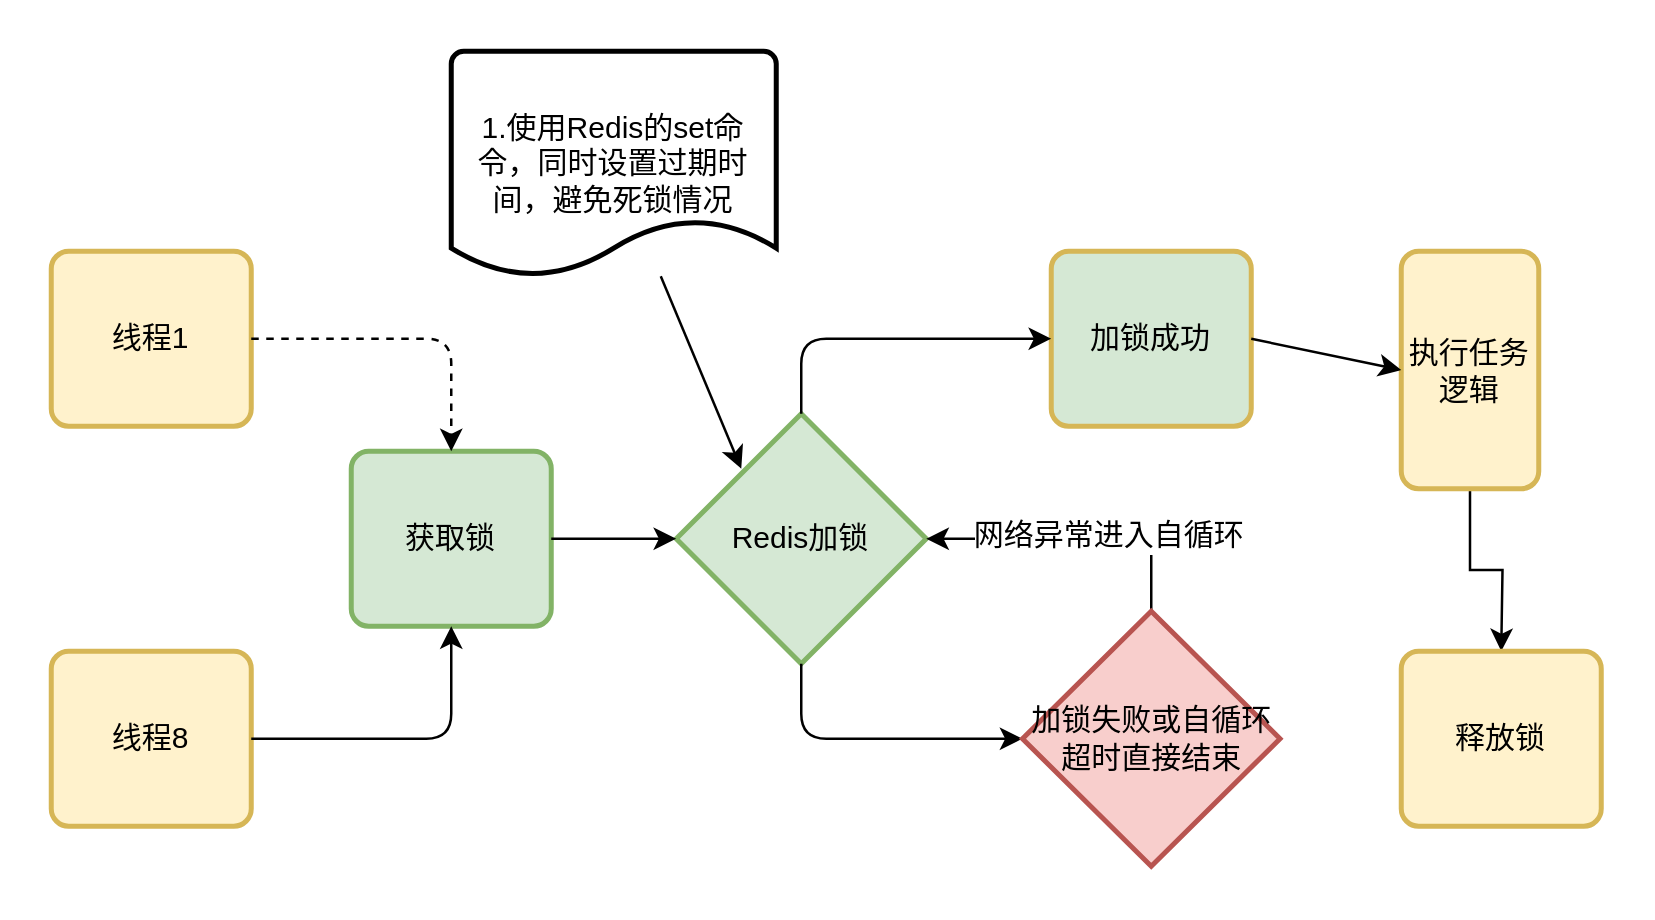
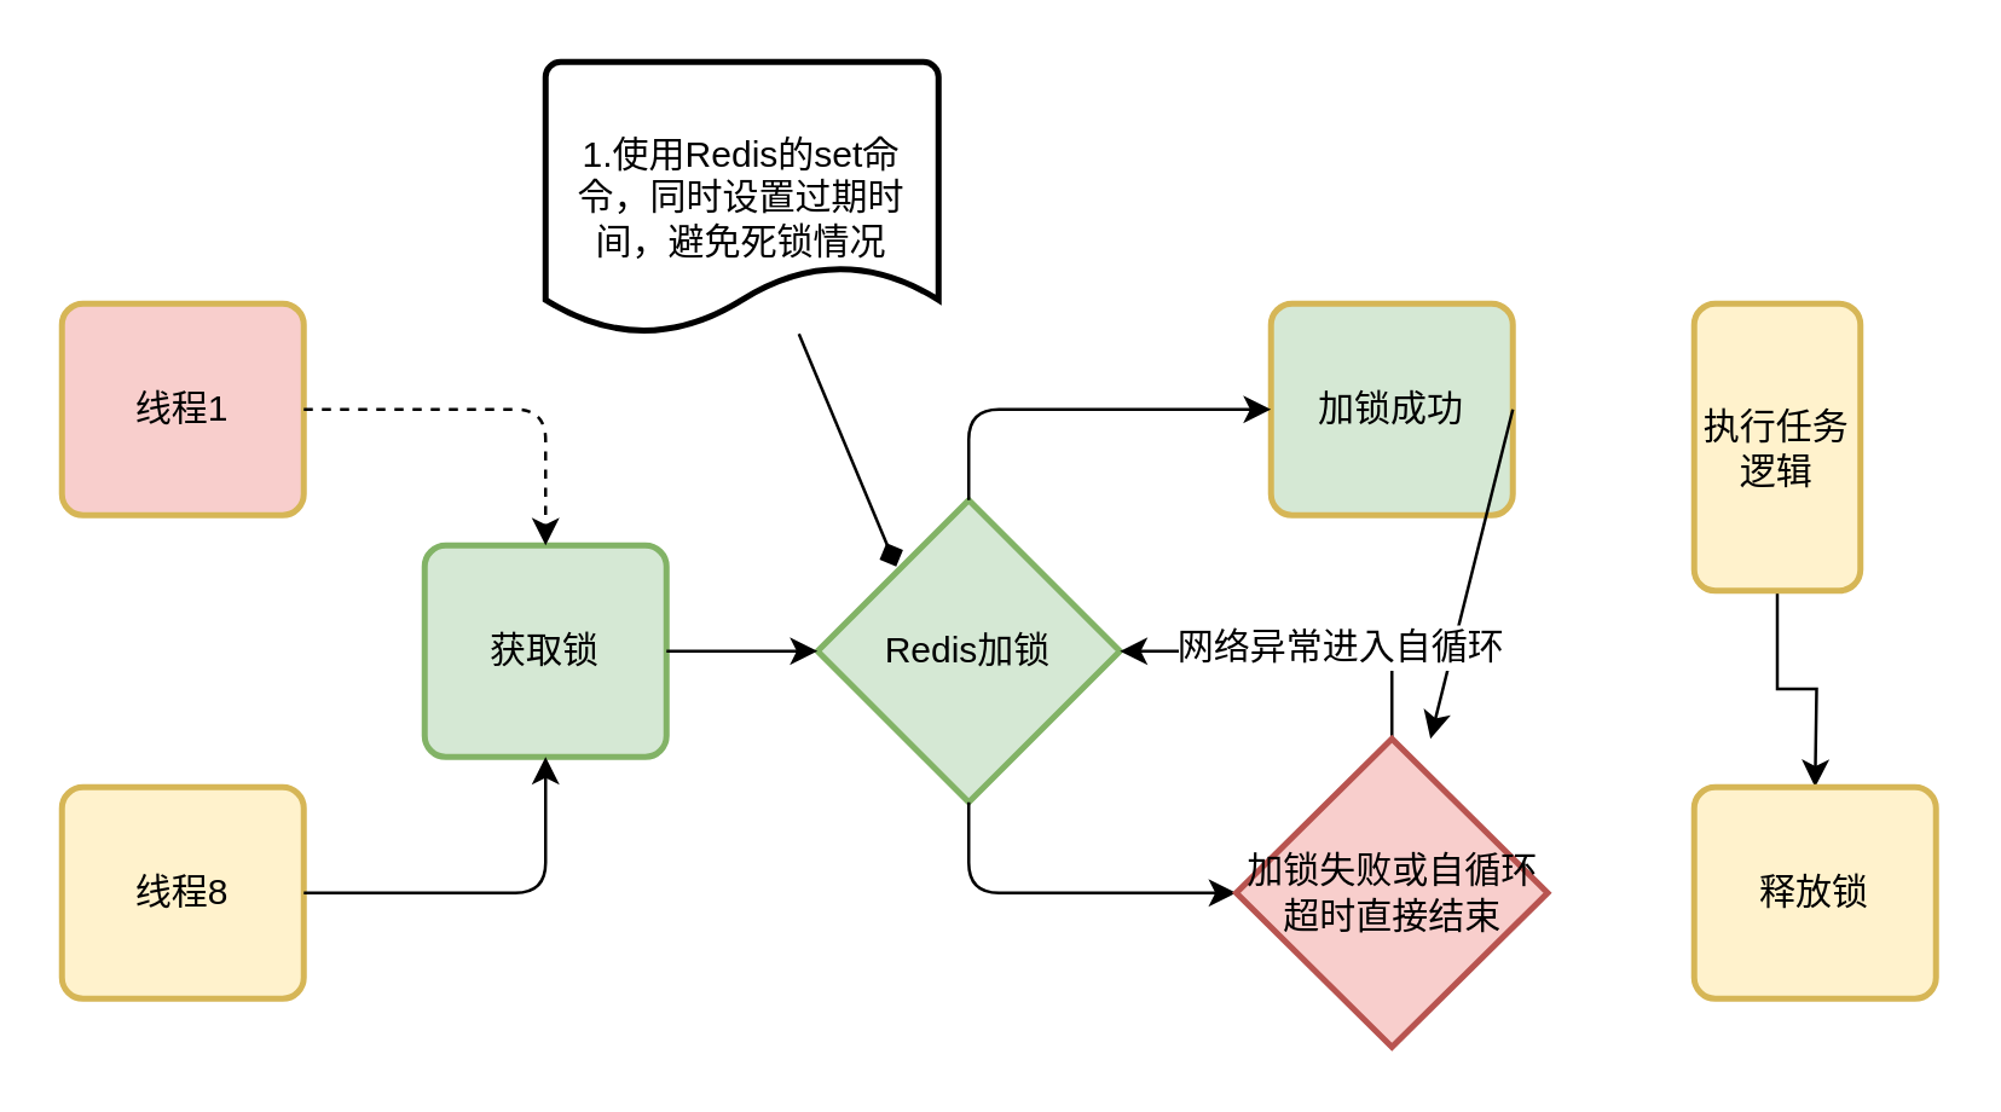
  <mxCell id="0" />
  <mxCell id="1" parent="0" />
- <mxCell id="2" value="线程1" style="rounded=1;whiteSpace=wrap;html=1;absoluteArcSize=1;arcSize=14;strokeWidth=2;fillColor=#fff2cc;strokeColor=#d6b656;" vertex="1" parent="1"><mxGeometry x="20" y="100" width="80" height="70" as="geometry" /></mxCell>
+ <mxCell id="2" value="线程1" style="rounded=1;whiteSpace=wrap;html=1;absoluteArcSize=1;arcSize=14;strokeWidth=2;fillColor=#f8cecc;strokeColor=#d6b656;" vertex="1" parent="1"><mxGeometry x="20" y="100" width="80" height="70" as="geometry" /></mxCell>
  <mxCell id="3" value="线程8" style="rounded=1;whiteSpace=wrap;html=1;absoluteArcSize=1;arcSize=14;strokeWidth=2;fillColor=#fff2cc;strokeColor=#d6b656;" vertex="1" parent="1"><mxGeometry x="20" y="260" width="80" height="70" as="geometry" /></mxCell>
  <mxCell id="4" value="获取锁" style="rounded=1;whiteSpace=wrap;html=1;absoluteArcSize=1;arcSize=14;strokeWidth=2;fillColor=#d5e8d4;strokeColor=#82b366;" vertex="1" parent="1"><mxGeometry x="140" y="180" width="80" height="70" as="geometry" /></mxCell>
  <mxCell id="5" value="" style="endArrow=classic;html=1;exitX=1;exitY=0.5;exitDx=0;exitDy=0;edgeStyle=orthogonalEdgeStyle;dashed=1;" edge="1" parent="1" source="2" target="4"><mxGeometry width="50" height="50" relative="1" as="geometry"><mxPoint x="370" y="290" as="sourcePoint" /><mxPoint x="260" y="150" as="targetPoint" /></mxGeometry></mxCell>
  <mxCell id="6" value="" style="endArrow=classic;html=1;exitX=1;exitY=0.5;exitDx=0;exitDy=0;edgeStyle=orthogonalEdgeStyle;entryX=0.5;entryY=1;entryDx=0;entryDy=0;" edge="1" parent="1" source="3" target="4"><mxGeometry width="50" height="50" relative="1" as="geometry"><mxPoint x="110" y="145" as="sourcePoint" /><mxPoint x="190" y="190" as="targetPoint" /></mxGeometry></mxCell>
  <mxCell id="7" value="Redis加锁" style="strokeWidth=2;html=1;shape=mxgraph.flowchart.decision;whiteSpace=wrap;fillColor=#d5e8d4;strokeColor=#82b366;" vertex="1" parent="1"><mxGeometry x="270" y="165" width="100" height="100" as="geometry" /></mxCell>
  <mxCell id="8" value="加锁成功" style="rounded=1;whiteSpace=wrap;html=1;absoluteArcSize=1;arcSize=14;strokeWidth=2;fillColor=#d5e8d4;strokeColor=#d6b656;" vertex="1" parent="1"><mxGeometry x="420" y="100" width="80" height="70" as="geometry" /></mxCell>
  <mxCell id="9" value="" style="endArrow=classic;html=1;exitX=1;exitY=0.5;exitDx=0;exitDy=0;entryX=0;entryY=0.5;entryDx=0;entryDy=0;entryPerimeter=0;" edge="1" parent="1" source="4" target="7"><mxGeometry width="50" height="50" relative="1" as="geometry"><mxPoint x="370" y="280" as="sourcePoint" /><mxPoint x="420" y="230" as="targetPoint" /></mxGeometry></mxCell>
  <mxCell id="10" value="" style="endArrow=classic;html=1;exitX=0.5;exitY=1;exitDx=0;exitDy=0;exitPerimeter=0;edgeStyle=orthogonalEdgeStyle;entryX=0;entryY=0.5;entryDx=0;entryDy=0;entryPerimeter=0;" edge="1" parent="1" source="7" target="20"><mxGeometry width="50" height="50" relative="1" as="geometry"><mxPoint x="370" y="280" as="sourcePoint" /><mxPoint x="420" y="295" as="targetPoint" /></mxGeometry></mxCell>
  <mxCell id="11" value="" style="endArrow=classic;html=1;exitX=0.5;exitY=0;exitDx=0;exitDy=0;exitPerimeter=0;edgeStyle=orthogonalEdgeStyle;entryX=0;entryY=0.5;entryDx=0;entryDy=0;" edge="1" parent="1" source="7" target="8"><mxGeometry width="50" height="50" relative="1" as="geometry"><mxPoint x="330" y="275" as="sourcePoint" /><mxPoint x="430" y="305" as="targetPoint" /></mxGeometry></mxCell>
  <mxCell id="12" style="edgeStyle=orthogonalEdgeStyle;rounded=0;orthogonalLoop=1;jettySize=auto;html=1;exitX=0.5;exitY=1;exitDx=0;exitDy=0;" edge="1" parent="1" source="13"><mxGeometry relative="1" as="geometry"><mxPoint x="600" y="260" as="targetPoint" /></mxGeometry></mxCell>
  <mxCell id="13" value="执行任务逻辑" style="rounded=1;whiteSpace=wrap;html=1;absoluteArcSize=1;arcSize=14;strokeWidth=2;fillColor=#fff2cc;strokeColor=#d6b656;" vertex="1" parent="1"><mxGeometry x="560" y="100" width="55" height="95" as="geometry" /></mxCell>
- <mxCell id="14" value="" style="endArrow=classic;html=1;entryX=0;entryY=0.5;entryDx=0;entryDy=0;exitX=1;exitY=0.5;exitDx=0;exitDy=0;" edge="1" parent="1" source="8" target="13"><mxGeometry width="50" height="50" relative="1" as="geometry"><mxPoint x="370" y="270" as="sourcePoint" /><mxPoint x="420" y="220" as="targetPoint" /></mxGeometry></mxCell>
+ <mxCell id="14" value="" style="endArrow=classic;html=1;exitX=1;exitY=0.5;exitDx=0;exitDy=0;" edge="1" parent="1" source="8" target="20"><mxGeometry width="50" height="50" relative="1" as="geometry"><mxPoint x="370" y="270" as="sourcePoint" /><mxPoint x="420" y="220" as="targetPoint" /></mxGeometry></mxCell>
  <mxCell id="15" value="释放锁" style="rounded=1;whiteSpace=wrap;html=1;absoluteArcSize=1;arcSize=14;strokeWidth=2;fillColor=#fff2cc;strokeColor=#d6b656;" vertex="1" parent="1"><mxGeometry x="560" y="260" width="80" height="70" as="geometry" /></mxCell>
  <mxCell id="16" value="1.使用Redis的set命令，同时设置过期时间，避免死锁情况" style="strokeWidth=2;html=1;shape=mxgraph.flowchart.document2;whiteSpace=wrap;size=0.25;" vertex="1" parent="1"><mxGeometry x="180" y="20" width="130" height="90" as="geometry" /></mxCell>
- <mxCell id="17" value="" style="endArrow=classic;html=1;entryX=0.26;entryY=0.22;entryDx=0;entryDy=0;entryPerimeter=0;" edge="1" parent="1" source="16" target="7"><mxGeometry width="50" height="50" relative="1" as="geometry"><mxPoint x="370" y="270" as="sourcePoint" /><mxPoint x="420" y="220" as="targetPoint" /></mxGeometry></mxCell>
+ <mxCell id="17" value="" style="endArrow=diamond;html=1;entryX=0.26;entryY=0.22;entryDx=0;entryDy=0;entryPerimeter=0;" edge="1" parent="1" source="16" target="7"><mxGeometry width="50" height="50" relative="1" as="geometry"><mxPoint x="370" y="270" as="sourcePoint" /><mxPoint x="420" y="220" as="targetPoint" /></mxGeometry></mxCell>
  <mxCell id="18" style="edgeStyle=orthogonalEdgeStyle;rounded=0;orthogonalLoop=1;jettySize=auto;html=1;exitX=0.5;exitY=0;exitDx=0;exitDy=0;exitPerimeter=0;entryX=1;entryY=0.5;entryDx=0;entryDy=0;entryPerimeter=0;" edge="1" parent="1" source="20" target="7"><mxGeometry relative="1" as="geometry" /></mxCell>
  <mxCell id="19" value="网络异常进入自循环" style="text;html=1;align=center;verticalAlign=middle;resizable=0;points=[];labelBackgroundColor=#ffffff;" vertex="1" connectable="0" parent="18"><mxGeometry x="-0.496" y="17" relative="1" as="geometry"><mxPoint x="-17" y="-19" as="offset" /></mxGeometry></mxCell>
  <mxCell id="20" value="加锁失败或自循环超时直接结束" style="strokeWidth=2;html=1;shape=mxgraph.flowchart.decision;whiteSpace=wrap;fillColor=#f8cecc;strokeColor=#b85450;" vertex="1" parent="1"><mxGeometry x="408.5" y="244" width="103" height="102" as="geometry" /></mxCell>
